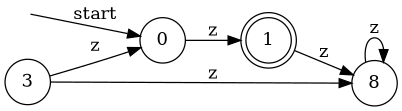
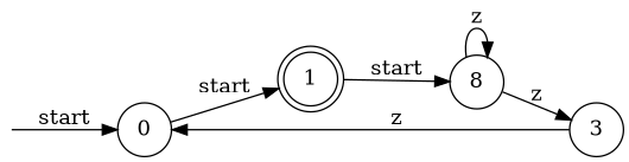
  digraph {
    rankdir=LR
    node [shape=circle]
    __start [shape=point style=invis]
    0
    1 [shape=doublecircle]
    n4 [label=8]
    3
    __start -> 0 [label=start]
-   0 -> 1 [label=z]
-   1 -> n4 [label=z]
+   0 -> 1 [label=start]
+   1 -> n4 [label=start]
    n4 -> n4 [label=z]
-   3 -> n4 [label=z]
+   n4 -> 3 [label=z]
    3 -> 0 [label=z]
  }
